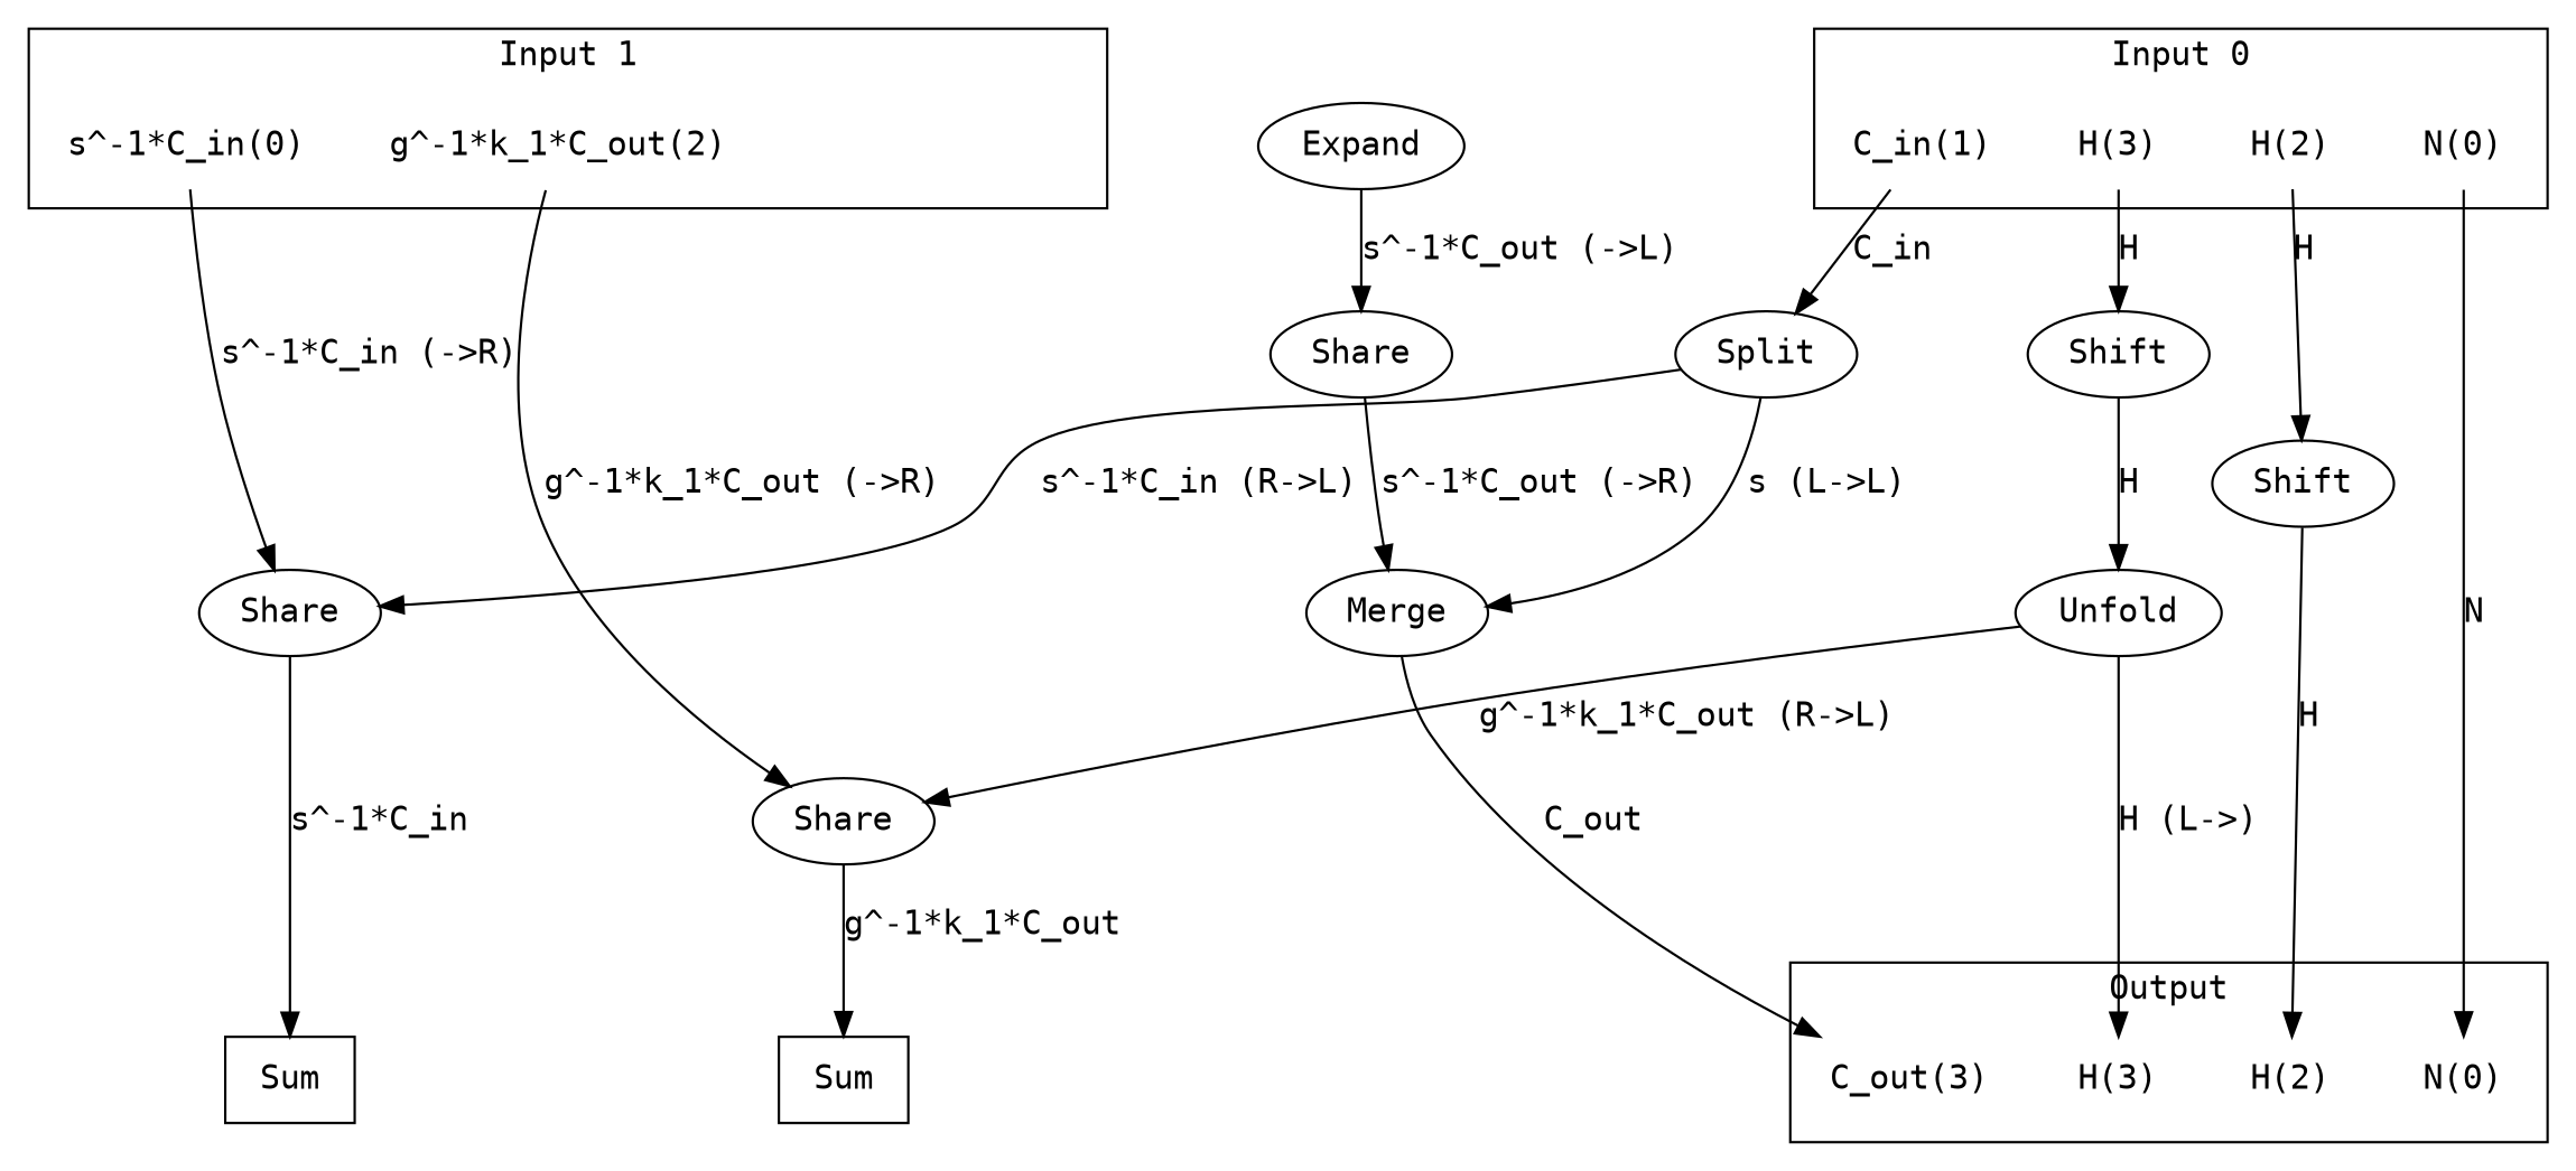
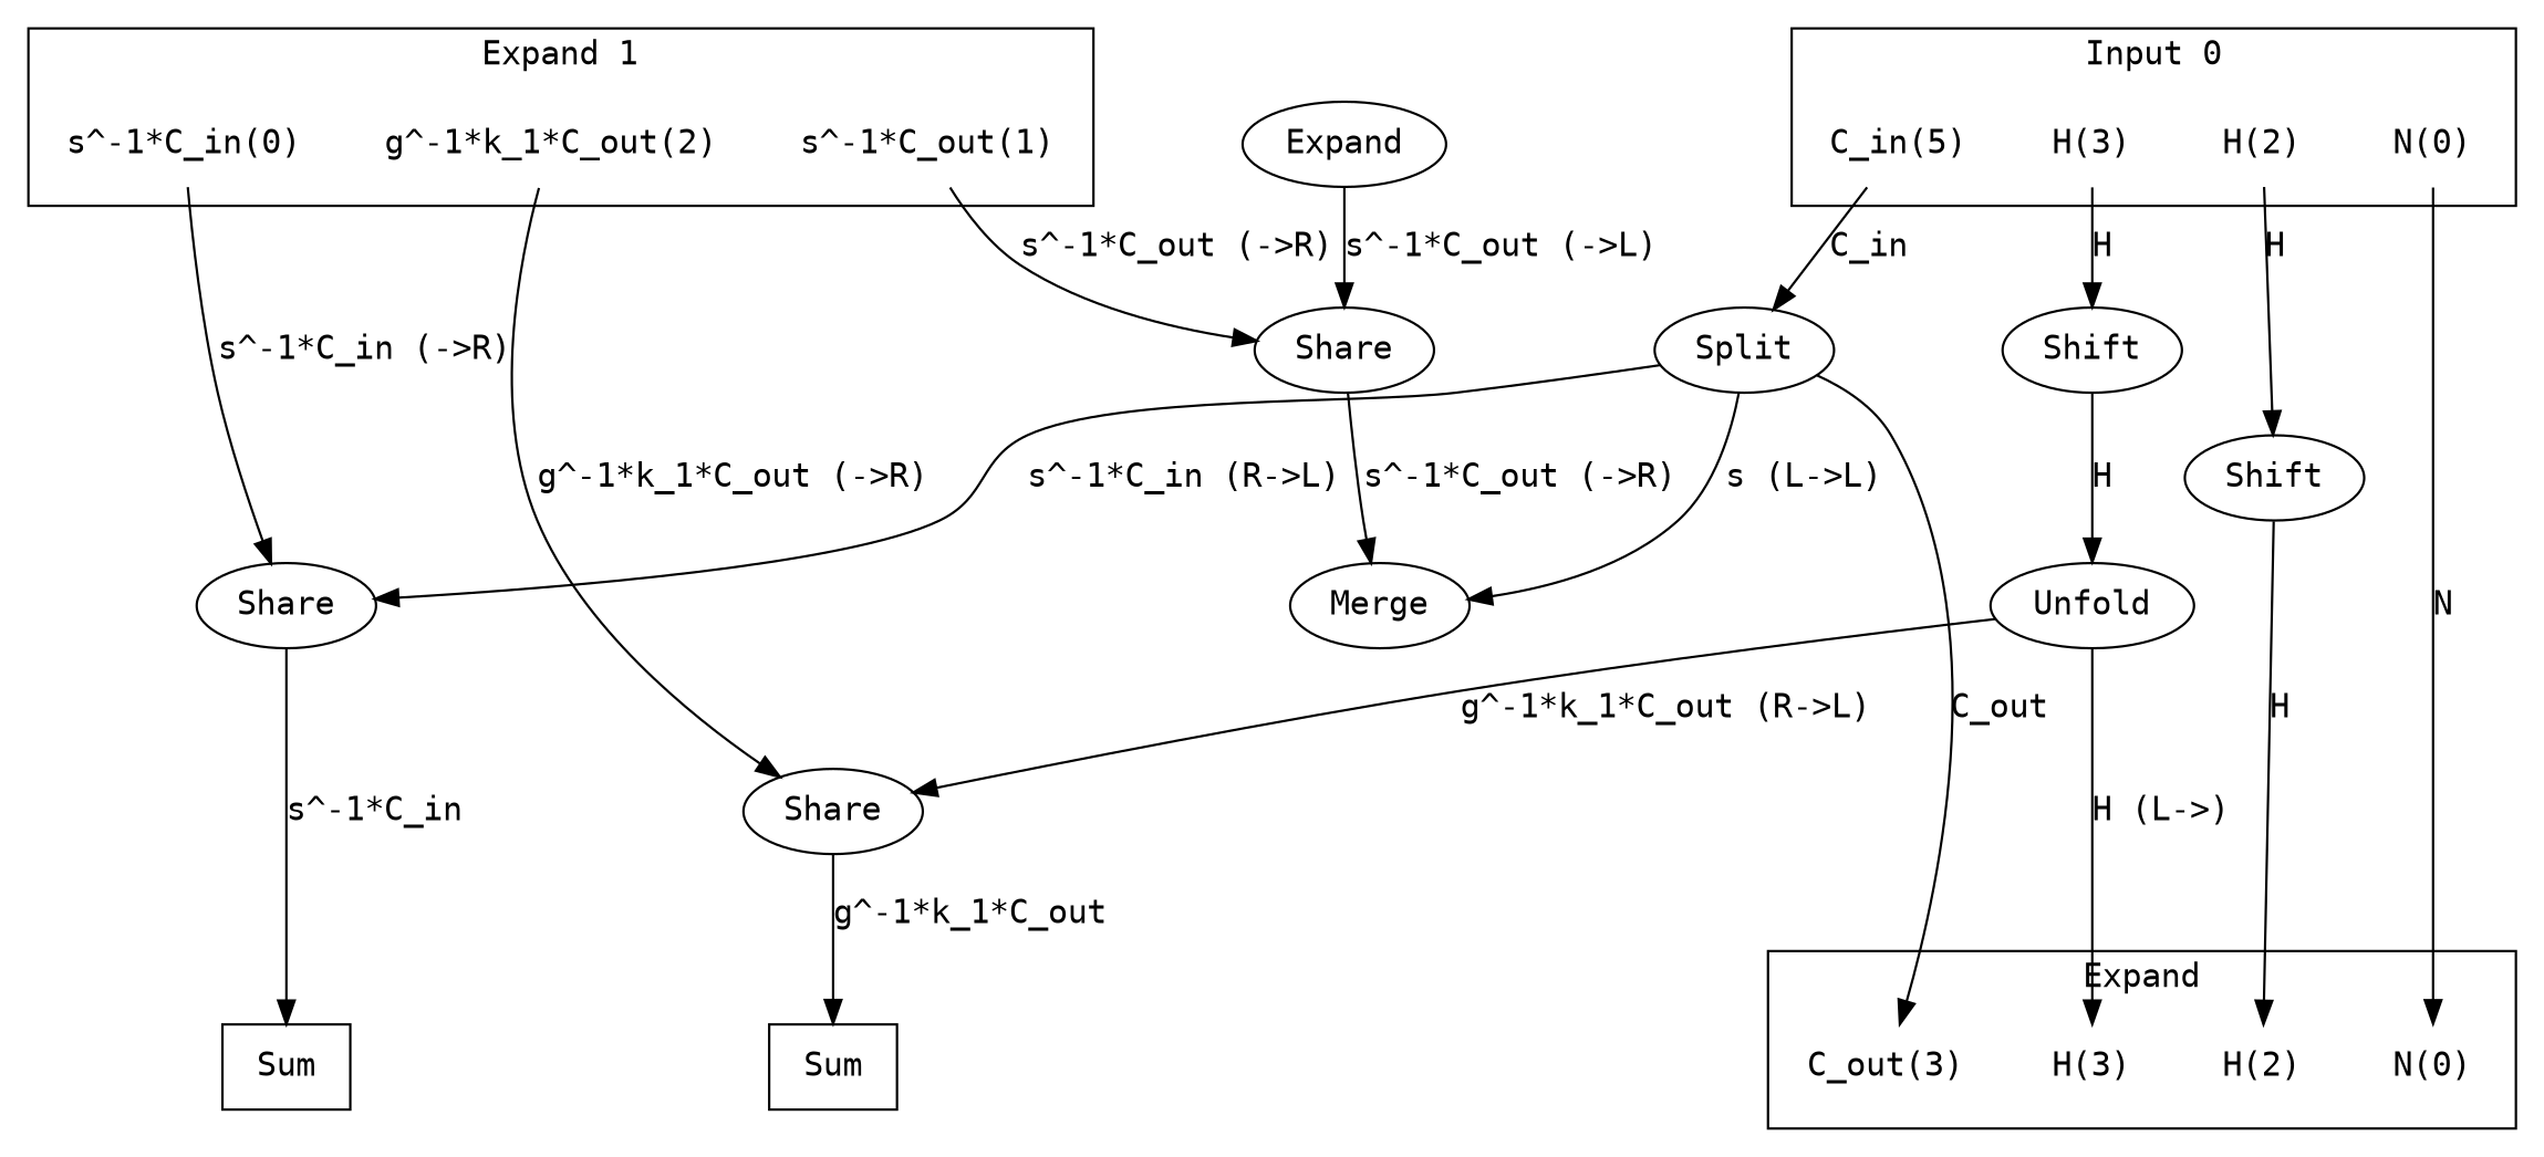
  digraph {
    fontname="DejaVu Sans Mono"
    newrank=true
    node [fontname="DejaVu Sans Mono" shape=none]
    edge [fontname="DejaVu Sans Mono"]
    n1 [label=Sum shape=box]
    n2 [label=Sum shape=box]
    n3 [label="N(0)"]
    n4 [label="C_out(3)"]
    n5 [label="H(2)"]
    n6 [label="H(3)"]
    n7 [label="N(0)"]
-   n8 [label="C_in(1)"]
+   n8 [label="C_in(5)"]
    n9 [label="H(2)"]
    n10 [label="H(3)"]
    n11 [label="s^-1*C_in(0)"]
+   n12 [label="s^-1*C_out(1)"]
    n13 [label="g^-1*k_1*C_out(2)"]
    n14 [label=Split shape=""]
    n15 [label=Shift shape=""]
    n16 [label=Shift shape=""]
    n17 [label=Share shape=""]
    n18 [label=Share shape=""]
    n19 [label=Share shape=""]
    n20 [label=Merge shape=""]
    n21 [label=Expand shape=""]
    n22 [label=Unfold shape=""]
    subgraph sub_1 {
      rank=same
      n1
      n2
      n3
      n4
      n5
      n6
    }
    subgraph sub_2 {
      rank=same
      n7
      n8
      n9
      n10
      n11
+     n12
      n13
    }
    subgraph cluster_3 {
-     label=Output
+     label=Expand
      n3
      n4
      n5
      n6
    }
    subgraph cluster_4 {
      label="Input 0"
      n7
      n8
      n9
      n10
    }
    subgraph cluster_5 {
-     label="Input 1"
+     label="Expand 1"
      n11
+     n12
      n13
    }
    n7 -> n3 [label=N]
    n8 -> n14 [label=C_in]
    n9 -> n15 [label=H]
    n10 -> n16 [label=H]
    n11 -> n17 [label="s^-1*C_in (->R)"]
+   n12 -> n18 [label="s^-1*C_out (->R)"]
    n13 -> n19 [label="g^-1*k_1*C_out (->R)"]
    n14 -> n17 [label="s^-1*C_in (R->L)"]
    n14 -> n20 [label="s (L->L)"]
    n15 -> n5 [label=H]
    n16 -> n22 [label=H]
    n17 -> n2 [label="s^-1*C_in"]
    n18 -> n20 [label="s^-1*C_out (->R)"]
    n19 -> n1 [label="g^-1*k_1*C_out"]
-   n20 -> n4 [label=C_out]
+   n14 -> n4 [label=C_out]
    n21 -> n18 [label="s^-1*C_out (->L)"]
    n22 -> n6 [label="H (L->)"]
    n22 -> n19 [label="g^-1*k_1*C_out (R->L)"]
  }
